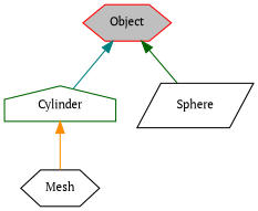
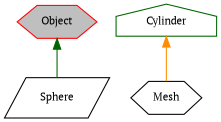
  digraph {
    fontname="PT Serif"
    node [color=black fillcolor=white fontname="PT Serif" fontsize=10 shape=hexagon style=filled]
    edge [dir=back fontname="PT Serif" fontsize=10 labelfontname=Helvetica labelfontsize=10 style=solid]
    n1 [color=red fillcolor=grey75 fontcolor=black height=0.2 label=Object width=0.4]
    n2 [color=darkgreen height=0.2 label=Cylinder shape=house width=0.4]
    n3 [height=0.2 label=Sphere shape=parallelogram width=0.4]
    n4 [height=0.2 label=Mesh width=0.4]
-   n1 -> n2 [color=teal]
    n1 -> n3 [color=darkgreen]
    n2 -> n4 [color=darkorange]
  }
